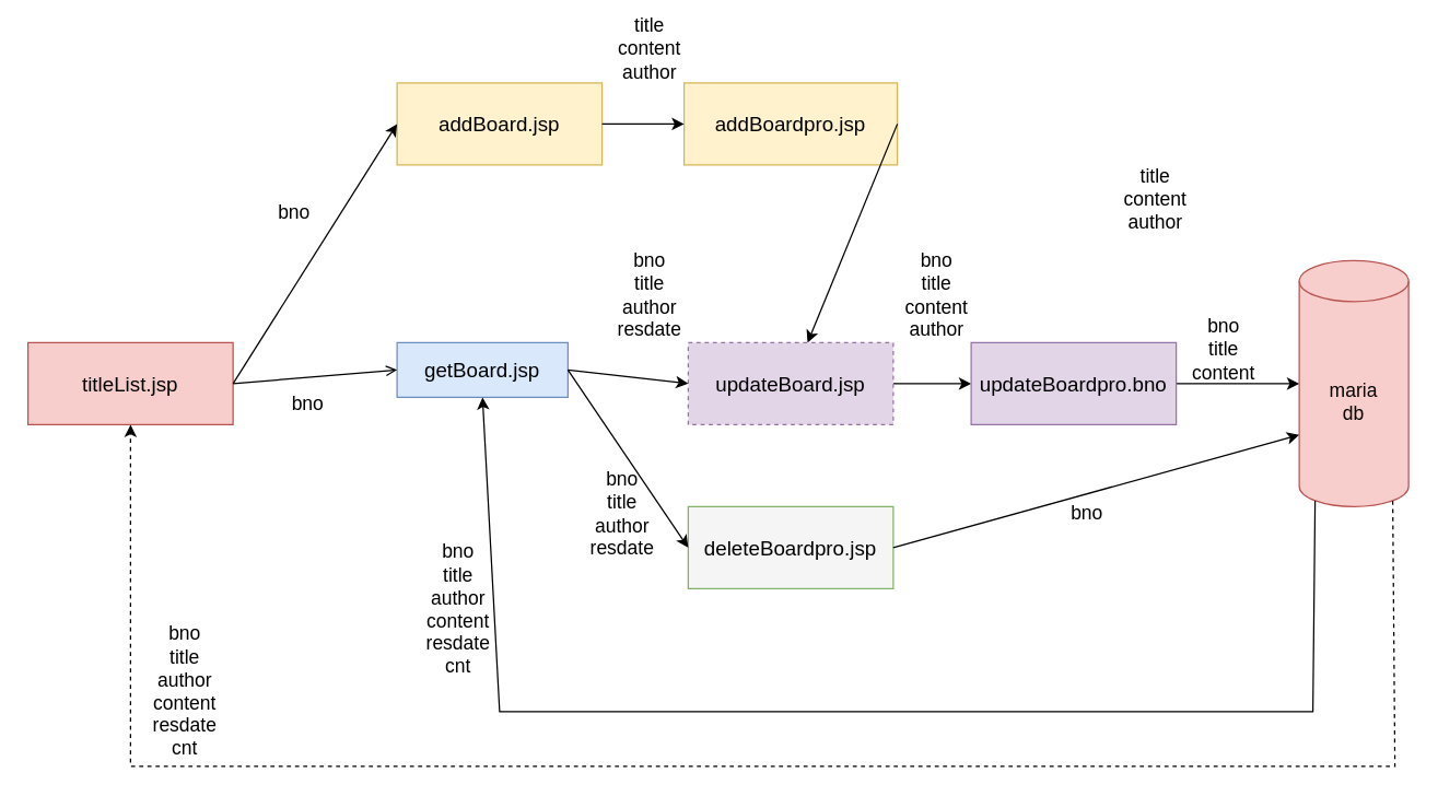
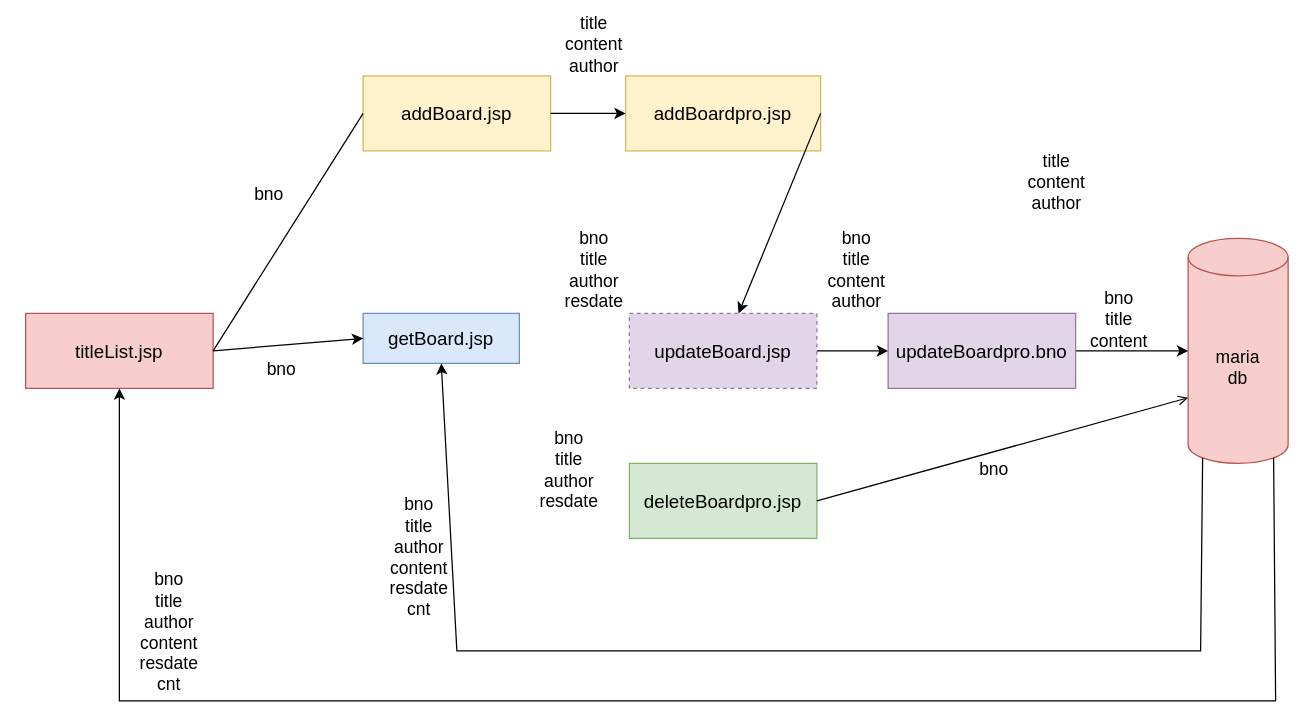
  <mxCell id="0" />
  <mxCell id="1" parent="0" />
  <mxCell id="2" value="&lt;font style=&quot;font-size: 15px;&quot;&gt;&lt;font style=&quot;font-size: 15px;&quot;&gt;title&lt;/font&gt;List.jsp&lt;/font&gt;" style="rounded=0;whiteSpace=wrap;html=1;fillColor=#f8cecc;strokeColor=#b85450;" vertex="1" parent="1"><mxGeometry x="20" y="250" width="150" height="60" as="geometry" /></mxCell>
  <mxCell id="3" value="&lt;span style=&quot;font-size: 15px;&quot;&gt;addBoard.jsp&lt;/span&gt;" style="rounded=0;whiteSpace=wrap;html=1;fillColor=#fff2cc;strokeColor=#d6b656;" vertex="1" parent="1"><mxGeometry x="290" y="60" width="150" height="60" as="geometry" /></mxCell>
  <mxCell id="4" value="&lt;span style=&quot;font-size: 15px;&quot;&gt;addBoardpro.jsp&lt;/span&gt;" style="rounded=0;whiteSpace=wrap;html=1;fillColor=#fff2cc;strokeColor=#d6b656;" vertex="1" parent="1"><mxGeometry x="500" y="60" width="156" height="60" as="geometry" /></mxCell>
  <mxCell id="5" value="&lt;span style=&quot;font-size: 14px;&quot;&gt;maria&lt;br&gt;db&lt;/span&gt;" style="shape=cylinder3;whiteSpace=wrap;html=1;boundedLbl=1;backgroundOutline=1;size=15;fillColor=#f8cecc;strokeColor=#b85450;" vertex="1" parent="1"><mxGeometry x="950" y="190" width="80" height="180" as="geometry" /></mxCell>
- <mxCell id="6" value="" style="endArrow=classic;html=1;rounded=0;exitX=1;exitY=0.5;exitDx=0;exitDy=0;entryX=0;entryY=0.5;entryDx=0;entryDy=0;" edge="1" parent="1" source="2" target="3"><mxGeometry width="50" height="50" relative="1" as="geometry"><mxPoint x="460" y="420" as="sourcePoint" /><mxPoint x="510" y="370" as="targetPoint" /></mxGeometry></mxCell>
+ <mxCell id="6" value="" style="endArrow=none;html=1;rounded=0;exitX=1;exitY=0.5;exitDx=0;exitDy=0;entryX=0;entryY=0.5;entryDx=0;entryDy=0;" edge="1" parent="1" source="2" target="3"><mxGeometry width="50" height="50" relative="1" as="geometry"><mxPoint x="460" y="420" as="sourcePoint" /><mxPoint x="510" y="370" as="targetPoint" /></mxGeometry></mxCell>
  <mxCell id="7" value="" style="endArrow=classic;html=1;rounded=0;exitX=1;exitY=0.5;exitDx=0;exitDy=0;entryX=0;entryY=0.5;entryDx=0;entryDy=0;" edge="1" parent="1" source="3" target="4"><mxGeometry width="50" height="50" relative="1" as="geometry"><mxPoint x="460" y="420" as="sourcePoint" /><mxPoint x="510" y="370" as="targetPoint" /></mxGeometry></mxCell>
  <mxCell id="8" value="" style="endArrow=classic;html=1;rounded=0;exitX=1;exitY=0.5;exitDx=0;exitDy=0;" edge="1" parent="1" source="4" target="14"><mxGeometry width="50" height="50" relative="1" as="geometry"><mxPoint x="460" y="420" as="sourcePoint" /><mxPoint x="510" y="370" as="targetPoint" /></mxGeometry></mxCell>
  <mxCell id="9" value="&lt;font style=&quot;font-size: 14px;&quot;&gt;title&lt;br&gt;content&lt;br&gt;author&lt;/font&gt;" style="text;html=1;strokeColor=none;fillColor=none;align=center;verticalAlign=middle;whiteSpace=wrap;rounded=0;" vertex="1" parent="1"><mxGeometry x="420" y="20" width="110" height="30" as="geometry" /></mxCell>
  <mxCell id="10" value="&lt;font style=&quot;font-size: 14px;&quot;&gt;title&lt;br&gt;content&lt;br&gt;author&lt;/font&gt;" style="text;html=1;strokeColor=none;fillColor=none;align=center;verticalAlign=middle;whiteSpace=wrap;rounded=0;rotation=0;" vertex="1" parent="1"><mxGeometry x="790" y="130" width="110" height="30" as="geometry" /></mxCell>
  <mxCell id="11" value="&lt;span style=&quot;font-size: 15px;&quot;&gt;getBoard.jsp&lt;/span&gt;" style="rounded=0;whiteSpace=wrap;html=1;fillColor=#dae8fc;strokeColor=#6c8ebf;" vertex="1" parent="1"><mxGeometry x="290" y="250" width="125" height="40" as="geometry" /></mxCell>
- <mxCell id="12" value="" style="endArrow=open;html=1;rounded=0;exitX=1;exitY=0.5;exitDx=0;exitDy=0;entryX=0;entryY=0.5;entryDx=0;entryDy=0;" edge="1" parent="1" source="2" target="11"><mxGeometry width="50" height="50" relative="1" as="geometry"><mxPoint x="460" y="310" as="sourcePoint" /><mxPoint x="510" y="260" as="targetPoint" /></mxGeometry></mxCell>
+ <mxCell id="12" value="" style="endArrow=classic;html=1;rounded=0;exitX=1;exitY=0.5;exitDx=0;exitDy=0;entryX=0;entryY=0.5;entryDx=0;entryDy=0;" edge="1" parent="1" source="2" target="11"><mxGeometry width="50" height="50" relative="1" as="geometry"><mxPoint x="460" y="310" as="sourcePoint" /><mxPoint x="510" y="260" as="targetPoint" /></mxGeometry></mxCell>
  <mxCell id="13" style="edgeStyle=orthogonalEdgeStyle;rounded=0;orthogonalLoop=1;jettySize=auto;html=1;entryX=0;entryY=0.5;entryDx=0;entryDy=0;" edge="1" parent="1" source="14" target="20"><mxGeometry relative="1" as="geometry" /></mxCell>
  <mxCell id="14" value="&lt;span style=&quot;font-size: 15px;&quot;&gt;updateBoard.jsp&lt;/span&gt;" style="rounded=0;whiteSpace=wrap;html=1;fillColor=#e1d5e7;strokeColor=#9673a6;dashed=1;" vertex="1" parent="1"><mxGeometry x="503" y="250" width="150" height="60" as="geometry" /></mxCell>
- <mxCell id="15" value="&lt;span style=&quot;font-size: 15px;&quot;&gt;deleteBoardpro.jsp&lt;/span&gt;" style="rounded=0;whiteSpace=wrap;html=1;fillColor=#f5f5f5;strokeColor=#82b366;" vertex="1" parent="1"><mxGeometry x="503" y="370" width="150" height="60" as="geometry" /></mxCell>
- <mxCell id="16" value="" style="endArrow=classic;html=1;rounded=0;exitX=1;exitY=0.5;exitDx=0;exitDy=0;entryX=0;entryY=0.5;entryDx=0;entryDy=0;" edge="1" parent="1" source="11" target="14"><mxGeometry width="50" height="50" relative="1" as="geometry"><mxPoint x="460" y="310" as="sourcePoint" /><mxPoint x="500" y="280" as="targetPoint" /></mxGeometry></mxCell>
- <mxCell id="17" value="" style="endArrow=classic;html=1;rounded=0;exitX=1;exitY=0.5;exitDx=0;exitDy=0;entryX=0;entryY=0.5;entryDx=0;entryDy=0;" edge="1" parent="1" source="11" target="15"><mxGeometry width="50" height="50" relative="1" as="geometry"><mxPoint x="460" y="310" as="sourcePoint" /><mxPoint x="510" y="260" as="targetPoint" /></mxGeometry></mxCell>
- <mxCell id="18" value="" style="endArrow=classic;html=1;rounded=0;entryX=0;entryY=0;entryDx=0;entryDy=127.5;entryPerimeter=0;exitX=1;exitY=0.5;exitDx=0;exitDy=0;" edge="1" parent="1" source="15" target="5"><mxGeometry width="50" height="50" relative="1" as="geometry"><mxPoint x="663" y="290" as="sourcePoint" /><mxPoint x="800" y="253" as="targetPoint" /></mxGeometry></mxCell>
+ <mxCell id="15" value="&lt;span style=&quot;font-size: 15px;&quot;&gt;deleteBoardpro.jsp&lt;/span&gt;" style="rounded=0;whiteSpace=wrap;html=1;fillColor=#d5e8d4;strokeColor=#82b366;" vertex="1" parent="1"><mxGeometry x="503" y="370" width="150" height="60" as="geometry" /></mxCell>
+ <mxCell id="18" value="" style="endArrow=open;html=1;rounded=0;entryX=0;entryY=0;entryDx=0;entryDy=127.5;entryPerimeter=0;exitX=1;exitY=0.5;exitDx=0;exitDy=0;" edge="1" parent="1" source="15" target="5"><mxGeometry width="50" height="50" relative="1" as="geometry"><mxPoint x="663" y="290" as="sourcePoint" /><mxPoint x="800" y="253" as="targetPoint" /></mxGeometry></mxCell>
  <mxCell id="19" style="edgeStyle=orthogonalEdgeStyle;rounded=0;orthogonalLoop=1;jettySize=auto;html=1;entryX=0;entryY=0.5;entryDx=0;entryDy=0;entryPerimeter=0;" edge="1" parent="1" source="20" target="5"><mxGeometry relative="1" as="geometry" /></mxCell>
  <mxCell id="20" value="&lt;span style=&quot;font-size: 15px;&quot;&gt;updateBoardpro.bno&lt;/span&gt;" style="rounded=0;whiteSpace=wrap;html=1;fillColor=#e1d5e7;strokeColor=#9673a6;" vertex="1" parent="1"><mxGeometry x="710" y="250" width="150" height="60" as="geometry" /></mxCell>
  <mxCell id="21" value="&lt;font style=&quot;font-size: 14px;&quot;&gt;bno&lt;br&gt;title&lt;br&gt;author&lt;br&gt;resdate&lt;br&gt;&lt;/font&gt;" style="text;html=1;strokeColor=none;fillColor=none;align=center;verticalAlign=middle;whiteSpace=wrap;rounded=0;rotation=0;" vertex="1" parent="1"><mxGeometry x="400" y="360" width="110" height="30" as="geometry" /></mxCell>
  <mxCell id="22" value="&lt;font style=&quot;font-size: 14px;&quot;&gt;bno&lt;br&gt;title&lt;br&gt;author&lt;br&gt;resdate&lt;br&gt;&lt;/font&gt;" style="text;html=1;strokeColor=none;fillColor=none;align=center;verticalAlign=middle;whiteSpace=wrap;rounded=0;rotation=0;" vertex="1" parent="1"><mxGeometry x="420" y="200" width="110" height="30" as="geometry" /></mxCell>
  <mxCell id="23" value="&lt;font style=&quot;font-size: 14px;&quot;&gt;bno&lt;br&gt;title&lt;br&gt;content&lt;br&gt;author&lt;br&gt;&lt;/font&gt;" style="text;html=1;strokeColor=none;fillColor=none;align=center;verticalAlign=middle;whiteSpace=wrap;rounded=0;rotation=0;" vertex="1" parent="1"><mxGeometry x="630" y="200" width="110" height="30" as="geometry" /></mxCell>
  <mxCell id="24" value="&lt;font style=&quot;font-size: 14px;&quot;&gt;bno&lt;br&gt;title&lt;br&gt;content&lt;br&gt;&lt;/font&gt;" style="text;html=1;strokeColor=none;fillColor=none;align=center;verticalAlign=middle;whiteSpace=wrap;rounded=0;rotation=0;" vertex="1" parent="1"><mxGeometry x="840" y="240" width="110" height="30" as="geometry" /></mxCell>
  <mxCell id="25" value="&lt;font style=&quot;font-size: 14px;&quot;&gt;bno&lt;br&gt;&lt;/font&gt;" style="text;html=1;strokeColor=none;fillColor=none;align=center;verticalAlign=middle;whiteSpace=wrap;rounded=0;rotation=0;" vertex="1" parent="1"><mxGeometry x="740" y="360" width="110" height="30" as="geometry" /></mxCell>
- <mxCell id="26" value="" style="endArrow=classic;html=1;rounded=0;exitX=0.855;exitY=1;exitDx=0;exitDy=-4.35;exitPerimeter=0;entryX=0.5;entryY=1;entryDx=0;entryDy=0;dashed=1;" edge="1" parent="1" source="5" target="2"><mxGeometry width="50" height="50" relative="1" as="geometry"><mxPoint x="460" y="210" as="sourcePoint" /><mxPoint x="510" y="160" as="targetPoint" /><Array as="points"><mxPoint x="1020" y="560" /><mxPoint x="95" y="560" /></Array></mxGeometry></mxCell>
+ <mxCell id="26" value="" style="endArrow=classic;html=1;rounded=0;exitX=0.855;exitY=1;exitDx=0;exitDy=-4.35;exitPerimeter=0;entryX=0.5;entryY=1;entryDx=0;entryDy=0;" edge="1" parent="1" source="5" target="2"><mxGeometry width="50" height="50" relative="1" as="geometry"><mxPoint x="460" y="210" as="sourcePoint" /><mxPoint x="510" y="160" as="targetPoint" /><Array as="points"><mxPoint x="1020" y="560" /><mxPoint x="95" y="560" /></Array></mxGeometry></mxCell>
  <mxCell id="27" value="" style="endArrow=classic;html=1;rounded=0;exitX=0.145;exitY=1;exitDx=0;exitDy=-4.35;exitPerimeter=0;entryX=0.5;entryY=1;entryDx=0;entryDy=0;" edge="1" parent="1" source="5" target="11"><mxGeometry width="50" height="50" relative="1" as="geometry"><mxPoint x="460" y="210" as="sourcePoint" /><mxPoint x="510" y="160" as="targetPoint" /><Array as="points"><mxPoint x="960" y="520" /><mxPoint x="365" y="520" /></Array></mxGeometry></mxCell>
  <mxCell id="28" value="&lt;font style=&quot;font-size: 14px;&quot;&gt;bno&lt;br&gt;title&lt;br&gt;author&lt;br&gt;content&lt;br&gt;resdate&lt;br&gt;cnt&lt;br&gt;&lt;/font&gt;" style="text;html=1;strokeColor=none;fillColor=none;align=center;verticalAlign=middle;whiteSpace=wrap;rounded=0;rotation=0;" vertex="1" parent="1"><mxGeometry x="280" y="390" width="110" height="110" as="geometry" /></mxCell>
  <mxCell id="29" value="&lt;font style=&quot;font-size: 14px;&quot;&gt;bno&lt;br&gt;&lt;/font&gt;" style="text;html=1;strokeColor=none;fillColor=none;align=center;verticalAlign=middle;whiteSpace=wrap;rounded=0;rotation=0;" vertex="1" parent="1"><mxGeometry x="170" y="280" width="110" height="30" as="geometry" /></mxCell>
  <mxCell id="30" value="&lt;font style=&quot;font-size: 14px;&quot;&gt;bno&lt;br&gt;&lt;/font&gt;" style="text;html=1;strokeColor=none;fillColor=none;align=center;verticalAlign=middle;whiteSpace=wrap;rounded=0;rotation=0;" vertex="1" parent="1"><mxGeometry x="160" y="140" width="110" height="30" as="geometry" /></mxCell>
  <mxCell id="31" value="&lt;font style=&quot;font-size: 14px;&quot;&gt;bno&lt;br&gt;title&lt;br&gt;author&lt;br&gt;content&lt;br&gt;resdate&lt;br&gt;cnt&lt;br&gt;&lt;/font&gt;" style="text;html=1;strokeColor=none;fillColor=none;align=center;verticalAlign=middle;whiteSpace=wrap;rounded=0;rotation=0;" vertex="1" parent="1"><mxGeometry x="80" y="450" width="110" height="110" as="geometry" /></mxCell>
